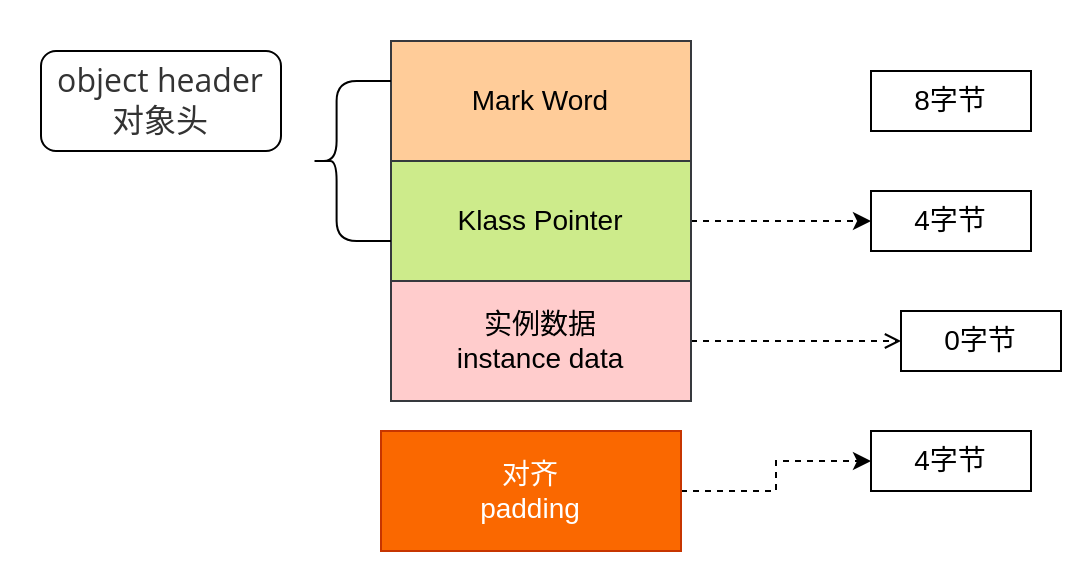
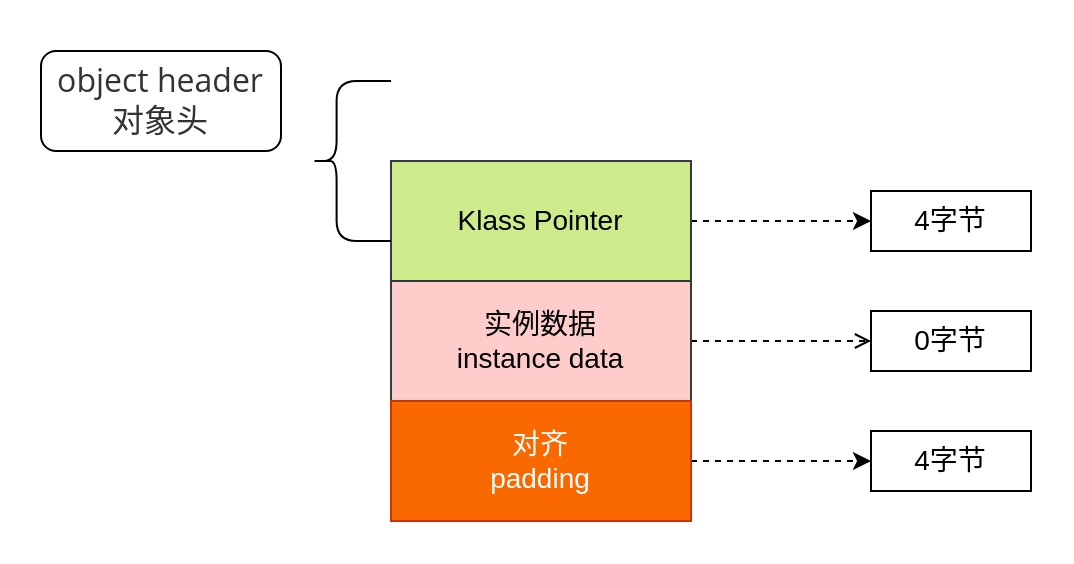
  <mxCell id="0" />
  <mxCell id="1" parent="0" />
- <mxCell id="2" value="Mark Word" style="rounded=0;whiteSpace=wrap;html=1;fontSize=14;fillColor=#ffcc99;strokeColor=#36393d;" parent="1" vertex="1"><mxGeometry x="195" y="20" width="150" height="60" as="geometry" /></mxCell>
  <mxCell id="3" value="" style="edgeStyle=orthogonalEdgeStyle;rounded=0;orthogonalLoop=1;jettySize=auto;html=1;fontSize=14;entryX=0;entryY=0.5;entryDx=0;entryDy=0;dashed=1;" parent="1" source="4" target="10" edge="1"><mxGeometry relative="1" as="geometry"><mxPoint x="425" y="110" as="targetPoint" /></mxGeometry></mxCell>
  <mxCell id="4" value="Klass Pointer" style="rounded=0;whiteSpace=wrap;html=1;fontSize=14;fillColor=#cdeb8b;strokeColor=#36393d;" parent="1" vertex="1"><mxGeometry x="195" y="80" width="150" height="60" as="geometry" /></mxCell>
  <mxCell id="5" value="" style="edgeStyle=orthogonalEdgeStyle;rounded=0;orthogonalLoop=1;jettySize=auto;html=1;dashed=1;fontSize=14;entryX=0;entryY=0.5;entryDx=0;entryDy=0;endArrow=open;" parent="1" source="6" target="11" edge="1"><mxGeometry relative="1" as="geometry"><mxPoint x="425" y="170" as="targetPoint" /></mxGeometry></mxCell>
  <mxCell id="6" value="实例数据&lt;br style=&quot;font-size: 14px&quot;&gt;instance data" style="rounded=0;whiteSpace=wrap;html=1;fontSize=14;fillColor=#ffcccc;strokeColor=#36393d;" parent="1" vertex="1"><mxGeometry x="195" y="140" width="150" height="60" as="geometry" /></mxCell>
  <mxCell id="7" value="" style="edgeStyle=orthogonalEdgeStyle;rounded=0;orthogonalLoop=1;jettySize=auto;html=1;dashed=1;fontSize=14;entryX=0;entryY=0.5;entryDx=0;entryDy=0;" parent="1" source="8" target="12" edge="1"><mxGeometry relative="1" as="geometry"><mxPoint x="425" y="230" as="targetPoint" /></mxGeometry></mxCell>
- <mxCell id="8" value="对齐&lt;br style=&quot;font-size: 14px&quot;&gt;padding" style="rounded=0;whiteSpace=wrap;html=1;fontSize=14;fillColor=#fa6800;strokeColor=#C73500;fontColor=#ffffff;" parent="1" vertex="1"><mxGeometry x="190" y="215" width="150" height="60" as="geometry" /></mxCell>
- <mxCell id="9" value="8字节" style="rounded=0;whiteSpace=wrap;html=1;fillColor=none;comic=0;fontSize=14;" parent="1" vertex="1"><mxGeometry x="435" y="35" width="80" height="30" as="geometry" /></mxCell>
+ <mxCell id="8" value="对齐&lt;br style=&quot;font-size: 14px&quot;&gt;padding" style="rounded=0;whiteSpace=wrap;html=1;fontSize=14;fillColor=#fa6800;strokeColor=#C73500;fontColor=#ffffff;" parent="1" vertex="1"><mxGeometry x="195" y="200" width="150" height="60" as="geometry" /></mxCell>
  <mxCell id="10" value="4字节" style="rounded=0;whiteSpace=wrap;html=1;fillColor=none;comic=0;fontSize=14;" parent="1" vertex="1"><mxGeometry x="435" y="95" width="80" height="30" as="geometry" /></mxCell>
- <mxCell id="11" value="0字节" style="rounded=0;whiteSpace=wrap;html=1;fillColor=none;comic=0;fontSize=14;" parent="1" vertex="1"><mxGeometry x="450" y="155" width="80" height="30" as="geometry" /></mxCell>
+ <mxCell id="11" value="0字节" style="rounded=0;whiteSpace=wrap;html=1;fillColor=none;comic=0;fontSize=14;" parent="1" vertex="1"><mxGeometry x="435" y="155" width="80" height="30" as="geometry" /></mxCell>
  <mxCell id="12" value="4字节" style="rounded=0;whiteSpace=wrap;html=1;fillColor=none;comic=0;fontSize=14;" parent="1" vertex="1"><mxGeometry x="435" y="215" width="80" height="30" as="geometry" /></mxCell>
  <mxCell id="13" value="" style="shape=curlyBracket;whiteSpace=wrap;html=1;rounded=1;size=0.32;" vertex="1" parent="1"><mxGeometry x="155" y="40" width="40" height="80" as="geometry" /></mxCell>
  <mxCell id="14" value="&lt;span style=&quot;color: rgb(51 , 51 , 51) ; font-family: &amp;#34;open sans&amp;#34; , &amp;#34;clear sans&amp;#34; , &amp;#34;helvetica neue&amp;#34; , &amp;#34;helvetica&amp;#34; , &amp;#34;arial&amp;#34; , sans-serif ; font-size: 16px ; white-space: pre-wrap ; background-color: rgb(255 , 255 , 255)&quot;&gt;object header&lt;br/&gt;对象头&lt;br/&gt;&lt;/span&gt;" style="rounded=1;whiteSpace=wrap;html=1;" vertex="1" parent="1"><mxGeometry x="20" y="25" width="120" height="50" as="geometry" /></mxCell>
